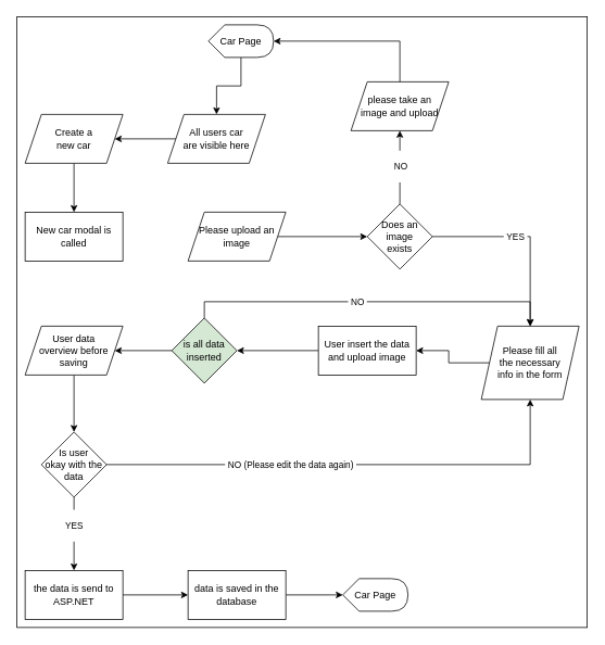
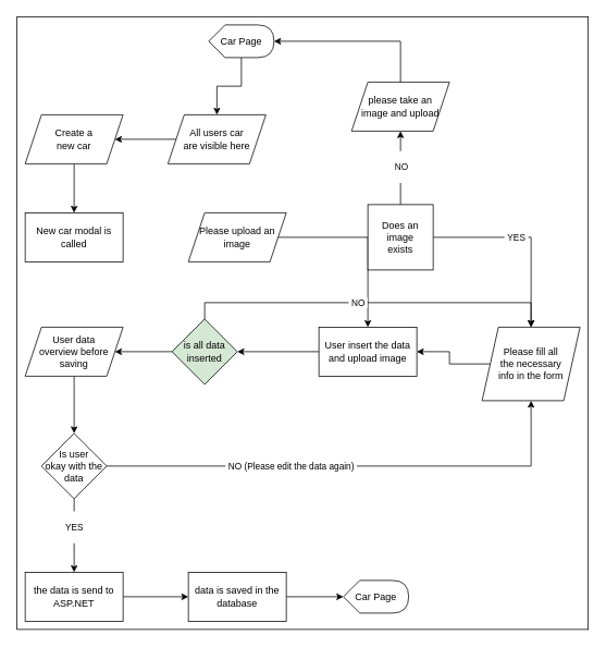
  <mxCell id="0" />
  <mxCell id="1" parent="0" />
  <mxCell id="2" value="" style="rounded=0;whiteSpace=wrap;html=1;" vertex="1" parent="1"><mxGeometry x="20" y="20" width="700" height="750" as="geometry" /></mxCell>
  <mxCell id="3" value="" style="edgeStyle=orthogonalEdgeStyle;rounded=0;orthogonalLoop=1;jettySize=auto;html=1;" parent="1" source="4" target="6" edge="1"><mxGeometry relative="1" as="geometry" /></mxCell>
  <mxCell id="4" value="Car Page" style="shape=display;whiteSpace=wrap;html=1;" parent="1" vertex="1"><mxGeometry x="255" y="30" width="80" height="40" as="geometry" /></mxCell>
  <mxCell id="5" value="" style="edgeStyle=orthogonalEdgeStyle;rounded=0;orthogonalLoop=1;jettySize=auto;html=1;" parent="1" source="6" target="8" edge="1"><mxGeometry relative="1" as="geometry" /></mxCell>
  <mxCell id="6" value="All users car&lt;br&gt;are visible here" style="shape=parallelogram;perimeter=parallelogramPerimeter;whiteSpace=wrap;html=1;fixedSize=1;" parent="1" vertex="1"><mxGeometry x="205" y="140" width="120" height="60" as="geometry" /></mxCell>
  <mxCell id="7" value="" style="edgeStyle=orthogonalEdgeStyle;rounded=0;orthogonalLoop=1;jettySize=auto;html=1;" parent="1" source="8" target="9" edge="1"><mxGeometry relative="1" as="geometry" /></mxCell>
  <mxCell id="8" value="Create a &lt;br&gt;new car" style="shape=parallelogram;perimeter=parallelogramPerimeter;whiteSpace=wrap;html=1;fixedSize=1;" parent="1" vertex="1"><mxGeometry x="30" y="140" width="120" height="60" as="geometry" /></mxCell>
  <mxCell id="9" value="New car modal is called" style="whiteSpace=wrap;html=1;" parent="1" vertex="1"><mxGeometry x="30" y="260" width="120" height="60" as="geometry" /></mxCell>
- <mxCell id="10" value="" style="edgeStyle=orthogonalEdgeStyle;rounded=0;orthogonalLoop=1;jettySize=auto;html=1;" parent="1" source="11" target="16" edge="1"><mxGeometry relative="1" as="geometry" /></mxCell>
+ <mxCell id="10" value="" style="edgeStyle=orthogonalEdgeStyle;rounded=0;orthogonalLoop=1;jettySize=auto;html=1;" parent="1" source="11" target="22" edge="1"><mxGeometry relative="1" as="geometry" /></mxCell>
  <mxCell id="11" value="Please upload an image" style="shape=parallelogram;perimeter=parallelogramPerimeter;whiteSpace=wrap;html=1;fixedSize=1;" parent="1" vertex="1"><mxGeometry x="230" y="260" width="120" height="60" as="geometry" /></mxCell>
  <mxCell id="12" value="" style="edgeStyle=orthogonalEdgeStyle;rounded=0;orthogonalLoop=1;jettySize=auto;html=1;" parent="1" source="16" target="17" edge="1"><mxGeometry relative="1" as="geometry" /></mxCell>
  <mxCell id="13" value="&lt;br&gt;&lt;div&gt;NO&lt;/div&gt;&lt;div&gt;&lt;br&gt;&lt;/div&gt;" style="edgeLabel;html=1;align=center;verticalAlign=middle;resizable=0;points=[];" parent="12" vertex="1" connectable="0"><mxGeometry x="0.044" y="-1" relative="1" as="geometry"><mxPoint x="-1" as="offset" /></mxGeometry></mxCell>
  <mxCell id="14" value="" style="edgeStyle=orthogonalEdgeStyle;rounded=0;orthogonalLoop=1;jettySize=auto;html=1;entryX=0.5;entryY=0;entryDx=0;entryDy=0;" parent="1" source="16" target="20" edge="1"><mxGeometry relative="1" as="geometry"><mxPoint x="590" y="290" as="targetPoint" /></mxGeometry></mxCell>
  <mxCell id="15" value="&amp;nbsp;YES&amp;nbsp;" style="edgeLabel;html=1;align=center;verticalAlign=middle;resizable=0;points=[];" parent="14" vertex="1" connectable="0"><mxGeometry x="-0.167" relative="1" as="geometry"><mxPoint x="5" as="offset" /></mxGeometry></mxCell>
- <mxCell id="16" value="Does an image &lt;br&gt;exists" style="rhombus;whiteSpace=wrap;html=1;" parent="1" vertex="1"><mxGeometry x="450" y="250" width="80" height="80" as="geometry" /></mxCell>
+ <mxCell id="16" value="Does an image &lt;br&gt;exists" style="whiteSpace=wrap;html=1;rounded=0;" parent="1" vertex="1"><mxGeometry x="450" y="250" width="80" height="80" as="geometry" /></mxCell>
  <mxCell id="17" value="please take an &lt;br&gt;image and upload" style="shape=parallelogram;perimeter=parallelogramPerimeter;whiteSpace=wrap;html=1;fixedSize=1;" parent="1" vertex="1"><mxGeometry x="430" y="100" width="120" height="60" as="geometry" /></mxCell>
  <mxCell id="18" style="edgeStyle=orthogonalEdgeStyle;rounded=0;orthogonalLoop=1;jettySize=auto;html=1;entryX=1;entryY=0.5;entryDx=0;entryDy=0;entryPerimeter=0;" parent="1" source="17" target="4" edge="1"><mxGeometry relative="1" as="geometry"><Array as="points"><mxPoint x="490" y="50" /></Array></mxGeometry></mxCell>
  <mxCell id="19" value="" style="edgeStyle=orthogonalEdgeStyle;rounded=0;orthogonalLoop=1;jettySize=auto;html=1;" parent="1" source="20" target="22" edge="1"><mxGeometry relative="1" as="geometry" /></mxCell>
  <mxCell id="20" value="Please fill all &lt;br&gt;the necessary &lt;br&gt;info in the form" style="shape=parallelogram;perimeter=parallelogramPerimeter;whiteSpace=wrap;html=1;fixedSize=1;" parent="1" vertex="1"><mxGeometry x="590" y="400" width="120" height="90" as="geometry" /></mxCell>
  <mxCell id="21" value="" style="edgeStyle=orthogonalEdgeStyle;rounded=0;orthogonalLoop=1;jettySize=auto;html=1;" parent="1" source="22" target="26" edge="1"><mxGeometry relative="1" as="geometry" /></mxCell>
  <mxCell id="22" value="User insert the data and upload image" style="whiteSpace=wrap;html=1;" parent="1" vertex="1"><mxGeometry x="390" y="400" width="120" height="60" as="geometry" /></mxCell>
  <mxCell id="23" style="edgeStyle=orthogonalEdgeStyle;rounded=0;orthogonalLoop=1;jettySize=auto;html=1;entryX=0.5;entryY=0;entryDx=0;entryDy=0;" parent="1" source="26" target="20" edge="1"><mxGeometry relative="1" as="geometry"><Array as="points"><mxPoint x="250" y="370" /><mxPoint x="650" y="370" /></Array></mxGeometry></mxCell>
  <mxCell id="24" value="&amp;nbsp;NO&amp;nbsp;" style="edgeLabel;html=1;align=center;verticalAlign=middle;resizable=0;points=[];" parent="23" vertex="1" connectable="0"><mxGeometry x="-0.08" y="1" relative="1" as="geometry"><mxPoint as="offset" /></mxGeometry></mxCell>
  <mxCell id="25" value="" style="edgeStyle=orthogonalEdgeStyle;rounded=0;orthogonalLoop=1;jettySize=auto;html=1;" parent="1" source="26" target="28" edge="1"><mxGeometry relative="1" as="geometry" /></mxCell>
  <mxCell id="26" value="is all data inserted" style="rhombus;whiteSpace=wrap;html=1;fillColor=#d5e8d4;" parent="1" vertex="1"><mxGeometry x="210" y="390" width="80" height="80" as="geometry" /></mxCell>
  <mxCell id="27" value="" style="edgeStyle=orthogonalEdgeStyle;rounded=0;orthogonalLoop=1;jettySize=auto;html=1;" parent="1" source="28" target="33" edge="1"><mxGeometry relative="1" as="geometry" /></mxCell>
  <mxCell id="28" value="User data &lt;br&gt;overview before saving" style="shape=parallelogram;perimeter=parallelogramPerimeter;whiteSpace=wrap;html=1;fixedSize=1;" parent="1" vertex="1"><mxGeometry x="30" y="400" width="120" height="60" as="geometry" /></mxCell>
  <mxCell id="29" style="edgeStyle=orthogonalEdgeStyle;rounded=0;orthogonalLoop=1;jettySize=auto;html=1;entryX=0.5;entryY=1;entryDx=0;entryDy=0;" parent="1" source="33" target="20" edge="1"><mxGeometry relative="1" as="geometry" /></mxCell>
  <mxCell id="30" value="&amp;nbsp;NO (Please edit the data again)&amp;nbsp;" style="edgeLabel;html=1;align=center;verticalAlign=middle;resizable=0;points=[];" parent="29" vertex="1" connectable="0"><mxGeometry x="-0.251" y="1" relative="1" as="geometry"><mxPoint as="offset" /></mxGeometry></mxCell>
  <mxCell id="31" value="" style="edgeStyle=orthogonalEdgeStyle;rounded=0;orthogonalLoop=1;jettySize=auto;html=1;" parent="1" source="33" target="35" edge="1"><mxGeometry relative="1" as="geometry" /></mxCell>
  <mxCell id="32" value="&lt;br&gt;&lt;div&gt;YES&lt;/div&gt;&lt;div&gt;&lt;br&gt;&lt;/div&gt;" style="edgeLabel;html=1;align=center;verticalAlign=middle;resizable=0;points=[];" parent="31" vertex="1" connectable="0"><mxGeometry x="-0.244" y="-1" relative="1" as="geometry"><mxPoint as="offset" /></mxGeometry></mxCell>
  <mxCell id="33" value="Is user &lt;br&gt;okay with the data" style="rhombus;whiteSpace=wrap;html=1;" parent="1" vertex="1"><mxGeometry x="50" y="530" width="80" height="80" as="geometry" /></mxCell>
  <mxCell id="34" value="" style="edgeStyle=orthogonalEdgeStyle;rounded=0;orthogonalLoop=1;jettySize=auto;html=1;" parent="1" source="35" target="37" edge="1"><mxGeometry relative="1" as="geometry" /></mxCell>
  <mxCell id="35" value="the data is send to ASP.NET" style="whiteSpace=wrap;html=1;" parent="1" vertex="1"><mxGeometry x="30" y="700" width="120" height="60" as="geometry" /></mxCell>
  <mxCell id="36" value="" style="edgeStyle=orthogonalEdgeStyle;rounded=0;orthogonalLoop=1;jettySize=auto;html=1;" parent="1" source="37" target="38" edge="1"><mxGeometry relative="1" as="geometry" /></mxCell>
  <mxCell id="37" value="data is saved in the database" style="whiteSpace=wrap;html=1;" parent="1" vertex="1"><mxGeometry x="230" y="700" width="120" height="60" as="geometry" /></mxCell>
  <mxCell id="38" value="Car Page" style="shape=display;whiteSpace=wrap;html=1;" parent="1" vertex="1"><mxGeometry x="420" y="710" width="80" height="40" as="geometry" /></mxCell>
